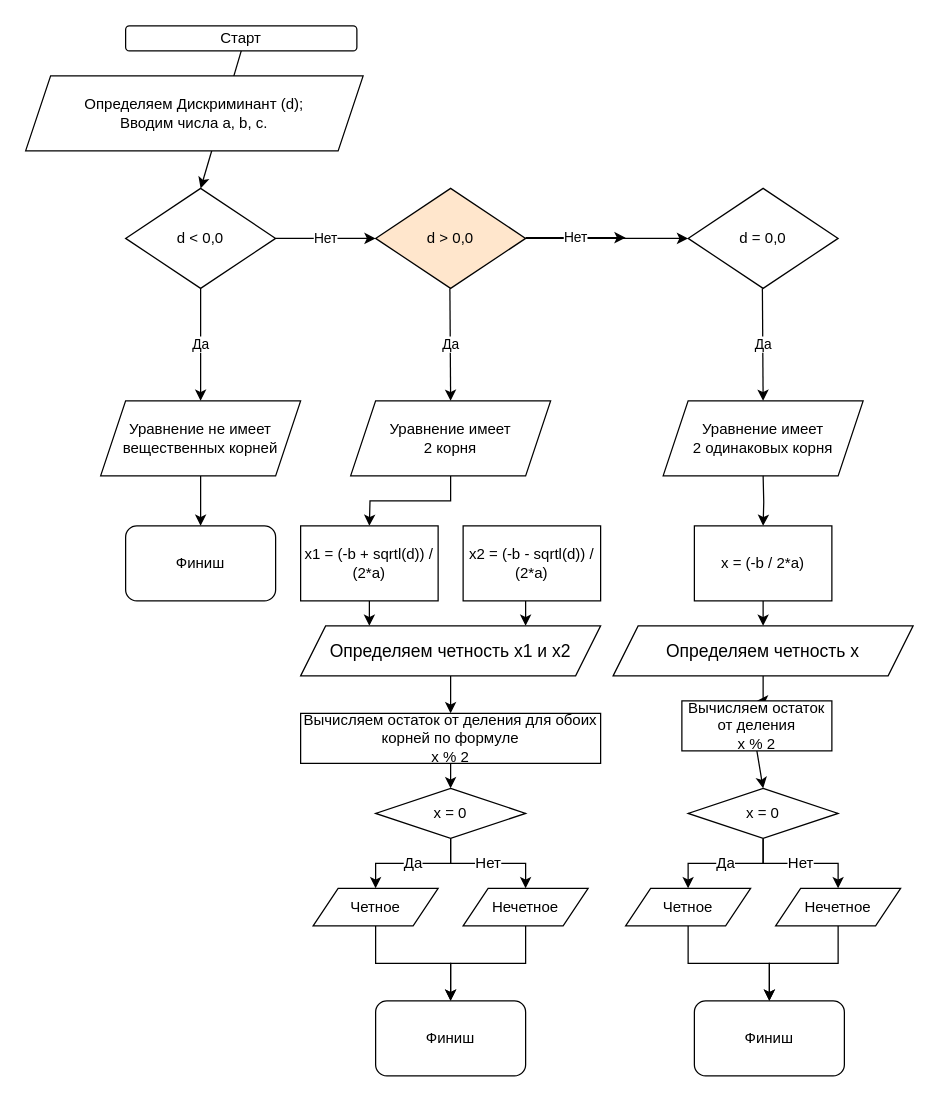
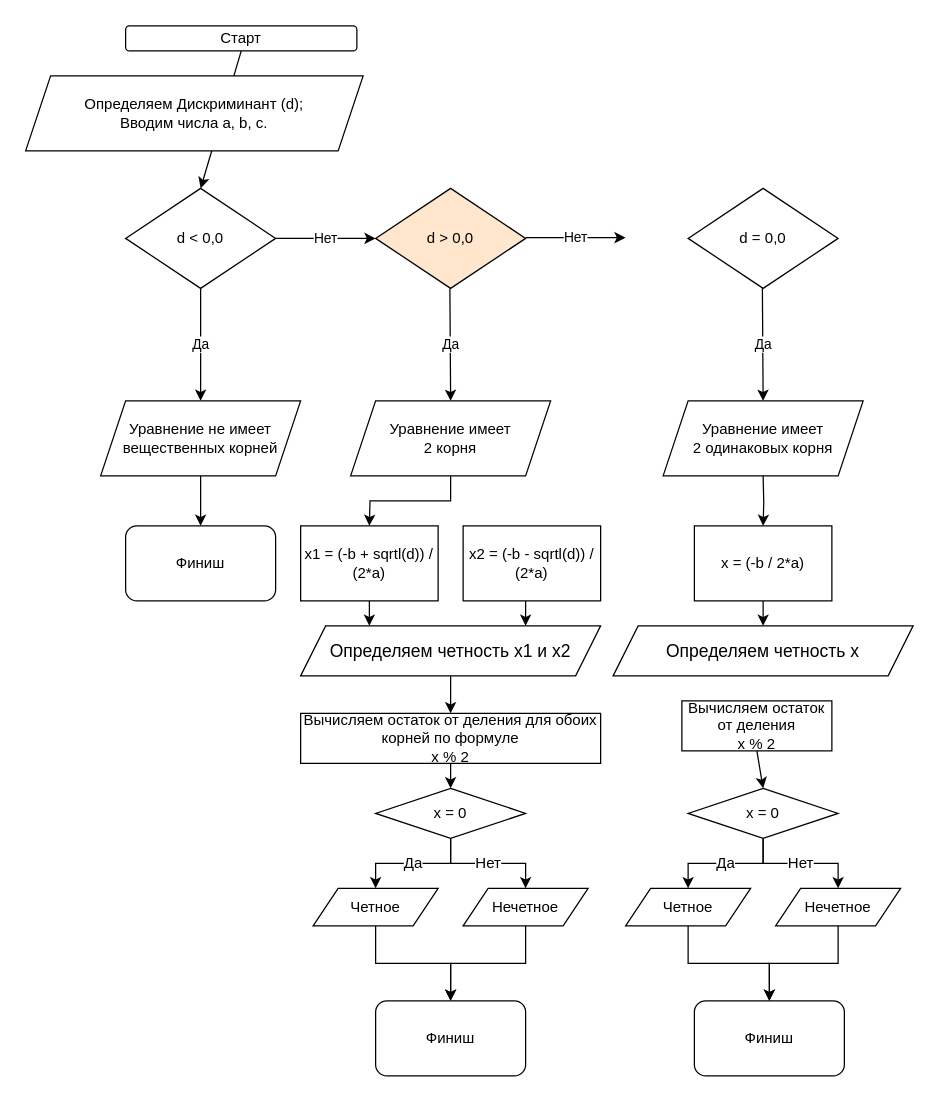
  <mxCell id="0" />
  <mxCell id="1" parent="0" />
  <mxCell id="2" value="&lt;font style=&quot;vertical-align: inherit&quot;&gt;&lt;font style=&quot;vertical-align: inherit&quot;&gt;Старт&lt;/font&gt;&lt;/font&gt;" style="rounded=1;whiteSpace=wrap;html=1;" vertex="1" parent="1"><mxGeometry x="100" y="20" width="185" height="20" as="geometry" /></mxCell>
  <mxCell id="3" value="&lt;font style=&quot;vertical-align: inherit&quot;&gt;&lt;font style=&quot;vertical-align: inherit&quot;&gt;Финиш&lt;/font&gt;&lt;/font&gt;" style="rounded=1;whiteSpace=wrap;html=1;" vertex="1" parent="1"><mxGeometry x="300" y="800" width="120" height="60" as="geometry" /></mxCell>
  <mxCell id="4" value="&lt;font style=&quot;vertical-align: inherit&quot;&gt;&lt;font style=&quot;vertical-align: inherit&quot;&gt;d &amp;lt; 0,0&lt;/font&gt;&lt;/font&gt;" style="rhombus;whiteSpace=wrap;html=1;" vertex="1" parent="1"><mxGeometry x="100" y="150" width="120" height="80" as="geometry" /></mxCell>
- <mxCell id="5" value="" style="edgeStyle=orthogonalEdgeStyle;rounded=0;orthogonalLoop=1;jettySize=auto;html=1;" edge="1" parent="1" source="6" target="7"><mxGeometry relative="1" as="geometry" /></mxCell>
  <mxCell id="6" value="&lt;font style=&quot;vertical-align: inherit&quot;&gt;&lt;font style=&quot;vertical-align: inherit&quot;&gt;d &amp;gt; 0,0&lt;/font&gt;&lt;/font&gt;" style="rhombus;whiteSpace=wrap;html=1;fillColor=#ffe6cc;" vertex="1" parent="1"><mxGeometry x="300" y="150" width="120" height="80" as="geometry" /></mxCell>
  <mxCell id="7" value="&lt;font style=&quot;vertical-align: inherit&quot;&gt;&lt;font style=&quot;vertical-align: inherit&quot;&gt;d = 0,0&lt;/font&gt;&lt;/font&gt;" style="rhombus;whiteSpace=wrap;html=1;" vertex="1" parent="1"><mxGeometry x="550" y="150" width="120" height="80" as="geometry" /></mxCell>
  <mxCell id="8" value="" style="endArrow=classic;html=1;rounded=0;exitX=0.5;exitY=1;exitDx=0;exitDy=0;" edge="1" parent="1" source="2"><mxGeometry width="50" height="50" relative="1" as="geometry"><mxPoint x="390" y="170" as="sourcePoint" /><mxPoint x="160" y="150" as="targetPoint" /></mxGeometry></mxCell>
  <mxCell id="9" value="&lt;font style=&quot;vertical-align: inherit&quot;&gt;&lt;font style=&quot;vertical-align: inherit&quot;&gt;Финиш&lt;/font&gt;&lt;/font&gt;" style="rounded=1;whiteSpace=wrap;html=1;" vertex="1" parent="1"><mxGeometry x="100" y="420" width="120" height="60" as="geometry" /></mxCell>
  <mxCell id="10" value="Да" style="endArrow=classic;html=1;rounded=0;exitX=0.5;exitY=1;exitDx=0;exitDy=0;" edge="1" parent="1" source="4"><mxGeometry width="50" height="50" relative="1" as="geometry"><mxPoint x="160" y="240" as="sourcePoint" /><mxPoint x="160" y="320" as="targetPoint" /></mxGeometry></mxCell>
  <mxCell id="11" value="Нет" style="endArrow=classic;html=1;rounded=0;" edge="1" parent="1"><mxGeometry width="50" height="50" relative="1" as="geometry"><mxPoint x="220" y="190" as="sourcePoint" /><mxPoint x="300" y="190" as="targetPoint" /></mxGeometry></mxCell>
  <mxCell id="12" value="Нет" style="endArrow=classic;html=1;rounded=0;" edge="1" parent="1"><mxGeometry width="50" height="50" relative="1" as="geometry"><mxPoint x="420" y="189.41" as="sourcePoint" /><mxPoint x="500" y="189.41" as="targetPoint" /></mxGeometry></mxCell>
  <mxCell id="13" value="Да" style="endArrow=classic;html=1;rounded=0;entryX=0.5;entryY=0;entryDx=0;entryDy=0;exitX=0.5;exitY=1;exitDx=0;exitDy=0;" edge="1" parent="1" target="19"><mxGeometry width="50" height="50" relative="1" as="geometry"><mxPoint x="359.41" y="230" as="sourcePoint" /><mxPoint x="359.41" y="300" as="targetPoint" /></mxGeometry></mxCell>
  <mxCell id="14" value="Да" style="endArrow=classic;html=1;rounded=0;entryX=0.5;entryY=0;entryDx=0;entryDy=0;exitX=0.5;exitY=1;exitDx=0;exitDy=0;" edge="1" parent="1" target="17"><mxGeometry width="50" height="50" relative="1" as="geometry"><mxPoint x="609.41" y="230" as="sourcePoint" /><mxPoint x="609.41" y="300" as="targetPoint" /></mxGeometry></mxCell>
  <mxCell id="15" value="" style="edgeStyle=orthogonalEdgeStyle;rounded=0;orthogonalLoop=1;jettySize=auto;html=1;" edge="1" parent="1" source="16" target="9"><mxGeometry relative="1" as="geometry" /></mxCell>
  <mxCell id="16" value="Уравнение не имеет вещественных корней" style="shape=parallelogram;perimeter=parallelogramPerimeter;whiteSpace=wrap;html=1;fixedSize=1;strokeWidth=1;" vertex="1" parent="1"><mxGeometry x="80" y="320" width="160" height="60" as="geometry" /></mxCell>
  <mxCell id="17" value="Уравнение имеет &lt;br&gt;2 одинаковых корня" style="shape=parallelogram;perimeter=parallelogramPerimeter;whiteSpace=wrap;html=1;fixedSize=1;strokeWidth=1;" vertex="1" parent="1"><mxGeometry x="530" y="320" width="160" height="60" as="geometry" /></mxCell>
  <mxCell id="18" value="" style="edgeStyle=orthogonalEdgeStyle;rounded=0;orthogonalLoop=1;jettySize=auto;html=1;entryX=0.5;entryY=0;entryDx=0;entryDy=0;" edge="1" parent="1" source="19"><mxGeometry relative="1" as="geometry"><mxPoint x="295" y="420" as="targetPoint" /></mxGeometry></mxCell>
  <mxCell id="19" value="Уравнение имеет &lt;br&gt;2 корня" style="shape=parallelogram;perimeter=parallelogramPerimeter;whiteSpace=wrap;html=1;fixedSize=1;strokeWidth=1;" vertex="1" parent="1"><mxGeometry x="280" y="320" width="160" height="60" as="geometry" /></mxCell>
  <mxCell id="20" value="x2 = (-b - sqrtl(d)) / (2*a)" style="rounded=0;whiteSpace=wrap;html=1;strokeWidth=1;" vertex="1" parent="1"><mxGeometry x="370" y="420" width="110" height="60" as="geometry" /></mxCell>
  <mxCell id="21" value="x1 = (-b + sqrtl(d)) / (2*a)" style="rounded=0;whiteSpace=wrap;html=1;strokeWidth=1;" vertex="1" parent="1"><mxGeometry x="240" y="420" width="110" height="60" as="geometry" /></mxCell>
  <mxCell id="22" value="Да" style="edgeStyle=orthogonalEdgeStyle;rounded=0;orthogonalLoop=1;jettySize=auto;html=1;fontSize=12;" edge="1" parent="1" source="23" target="29"><mxGeometry relative="1" as="geometry" /></mxCell>
  <mxCell id="23" value="&lt;font style=&quot;font-size: 12px&quot;&gt;x = 0&lt;/font&gt;" style="rhombus;whiteSpace=wrap;html=1;" vertex="1" parent="1"><mxGeometry x="300" y="630" width="120" height="40" as="geometry" /></mxCell>
  <mxCell id="24" value="Определяем Дискриминант (d);&lt;br&gt;Вводим числа a, b, c." style="shape=parallelogram;perimeter=parallelogramPerimeter;whiteSpace=wrap;html=1;fixedSize=1;strokeWidth=1;" vertex="1" parent="1"><mxGeometry x="20" y="60" width="270" height="60" as="geometry" /></mxCell>
  <mxCell id="25" value="&lt;font style=&quot;font-size: 14px&quot;&gt;Определяем четность x1 и x2&lt;br&gt;&lt;/font&gt;" style="shape=parallelogram;perimeter=parallelogramPerimeter;whiteSpace=wrap;html=1;fixedSize=1;strokeWidth=1;" vertex="1" parent="1"><mxGeometry x="240" y="500" width="240" height="40" as="geometry" /></mxCell>
  <mxCell id="26" value="" style="edgeStyle=orthogonalEdgeStyle;rounded=0;orthogonalLoop=1;jettySize=auto;html=1;" edge="1" parent="1"><mxGeometry relative="1" as="geometry"><mxPoint x="295" y="480" as="sourcePoint" /><mxPoint x="295" y="500" as="targetPoint" /></mxGeometry></mxCell>
  <mxCell id="27" value="" style="edgeStyle=orthogonalEdgeStyle;rounded=0;orthogonalLoop=1;jettySize=auto;html=1;" edge="1" parent="1"><mxGeometry relative="1" as="geometry"><mxPoint x="420" y="480" as="sourcePoint" /><mxPoint x="420" y="500" as="targetPoint" /></mxGeometry></mxCell>
  <mxCell id="28" value="" style="edgeStyle=orthogonalEdgeStyle;rounded=0;orthogonalLoop=1;jettySize=auto;html=1;fontSize=12;" edge="1" parent="1" source="29" target="3"><mxGeometry relative="1" as="geometry" /></mxCell>
  <mxCell id="29" value="Четное" style="shape=parallelogram;perimeter=parallelogramPerimeter;whiteSpace=wrap;html=1;fixedSize=1;strokeWidth=1;" vertex="1" parent="1"><mxGeometry x="250" y="710" width="100" height="30" as="geometry" /></mxCell>
  <mxCell id="30" value="" style="endArrow=classic;html=1;rounded=0;fontSize=12;exitX=0.5;exitY=1;exitDx=0;exitDy=0;" edge="1" parent="1" source="25"><mxGeometry width="50" height="50" relative="1" as="geometry"><mxPoint x="350" y="580" as="sourcePoint" /><mxPoint x="360" y="570" as="targetPoint" /></mxGeometry></mxCell>
  <mxCell id="31" value="" style="edgeStyle=orthogonalEdgeStyle;rounded=0;orthogonalLoop=1;jettySize=auto;html=1;fontSize=12;" edge="1" parent="1" source="32" target="3"><mxGeometry relative="1" as="geometry" /></mxCell>
  <mxCell id="32" value="Нечетное" style="shape=parallelogram;perimeter=parallelogramPerimeter;whiteSpace=wrap;html=1;fixedSize=1;strokeWidth=1;" vertex="1" parent="1"><mxGeometry x="370" y="710" width="100" height="30" as="geometry" /></mxCell>
  <mxCell id="33" value="Нет" style="edgeStyle=orthogonalEdgeStyle;rounded=0;orthogonalLoop=1;jettySize=auto;html=1;fontSize=12;exitX=0.5;exitY=1;exitDx=0;exitDy=0;" edge="1" parent="1" source="23" target="32"><mxGeometry relative="1" as="geometry"><mxPoint x="370" y="680" as="sourcePoint" /><mxPoint x="310" y="720" as="targetPoint" /></mxGeometry></mxCell>
  <mxCell id="34" value="" style="edgeStyle=orthogonalEdgeStyle;rounded=0;orthogonalLoop=1;jettySize=auto;html=1;exitX=0.5;exitY=1;exitDx=0;exitDy=0;entryX=0.5;entryY=0;entryDx=0;entryDy=0;" edge="1" parent="1" target="35"><mxGeometry relative="1" as="geometry"><mxPoint x="610" y="380" as="sourcePoint" /><mxPoint x="680" y="400" as="targetPoint" /></mxGeometry></mxCell>
  <mxCell id="35" value="x = (-b / 2*a)" style="rounded=0;whiteSpace=wrap;html=1;strokeWidth=1;" vertex="1" parent="1"><mxGeometry x="555" y="420" width="110" height="60" as="geometry" /></mxCell>
  <mxCell id="36" value="Да" style="edgeStyle=orthogonalEdgeStyle;rounded=0;orthogonalLoop=1;jettySize=auto;html=1;fontSize=12;" edge="1" parent="1" source="37" target="42"><mxGeometry relative="1" as="geometry" /></mxCell>
  <mxCell id="37" value="&lt;font style=&quot;font-size: 12px&quot;&gt;x = 0&lt;/font&gt;" style="rhombus;whiteSpace=wrap;html=1;" vertex="1" parent="1"><mxGeometry x="550" y="630" width="120" height="40" as="geometry" /></mxCell>
- <mxCell id="38" value="" style="edgeStyle=orthogonalEdgeStyle;rounded=0;orthogonalLoop=1;jettySize=auto;html=1;fontSize=12;" edge="1" parent="1" source="39" target="49"><mxGeometry relative="1" as="geometry" /></mxCell>
  <mxCell id="39" value="&lt;font style=&quot;font-size: 14px&quot;&gt;Определяем четность x&lt;br&gt;&lt;/font&gt;" style="shape=parallelogram;perimeter=parallelogramPerimeter;whiteSpace=wrap;html=1;fixedSize=1;strokeWidth=1;" vertex="1" parent="1"><mxGeometry x="490" y="500" width="240" height="40" as="geometry" /></mxCell>
  <mxCell id="40" value="" style="edgeStyle=orthogonalEdgeStyle;rounded=0;orthogonalLoop=1;jettySize=auto;html=1;exitX=0.5;exitY=1;exitDx=0;exitDy=0;entryX=0.5;entryY=0;entryDx=0;entryDy=0;" edge="1" parent="1" target="39"><mxGeometry relative="1" as="geometry"><mxPoint x="610" y="480" as="sourcePoint" /><mxPoint x="670" y="500" as="targetPoint" /><Array as="points"><mxPoint x="610" y="490" /><mxPoint x="610" y="490" /></Array></mxGeometry></mxCell>
  <mxCell id="41" value="" style="edgeStyle=orthogonalEdgeStyle;rounded=0;orthogonalLoop=1;jettySize=auto;html=1;fontSize=12;" edge="1" parent="1" source="42" target="50"><mxGeometry relative="1" as="geometry" /></mxCell>
  <mxCell id="42" value="Четное" style="shape=parallelogram;perimeter=parallelogramPerimeter;whiteSpace=wrap;html=1;fixedSize=1;strokeWidth=1;" vertex="1" parent="1"><mxGeometry x="500" y="710" width="100" height="30" as="geometry" /></mxCell>
  <mxCell id="43" value="" style="endArrow=classic;html=1;rounded=0;fontSize=12;exitX=0.5;exitY=1;exitDx=0;exitDy=0;entryX=0.5;entryY=0;entryDx=0;entryDy=0;" edge="1" parent="1" source="49" target="37"><mxGeometry width="50" height="50" relative="1" as="geometry"><mxPoint x="600" y="580" as="sourcePoint" /><mxPoint x="650" y="530" as="targetPoint" /></mxGeometry></mxCell>
  <mxCell id="44" value="" style="edgeStyle=orthogonalEdgeStyle;rounded=0;orthogonalLoop=1;jettySize=auto;html=1;fontSize=12;" edge="1" parent="1" source="45" target="50"><mxGeometry relative="1" as="geometry" /></mxCell>
  <mxCell id="45" value="Нечетное" style="shape=parallelogram;perimeter=parallelogramPerimeter;whiteSpace=wrap;html=1;fixedSize=1;strokeWidth=1;" vertex="1" parent="1"><mxGeometry x="620" y="710" width="100" height="30" as="geometry" /></mxCell>
  <mxCell id="46" value="Нет" style="edgeStyle=orthogonalEdgeStyle;rounded=0;orthogonalLoop=1;jettySize=auto;html=1;fontSize=12;exitX=0.5;exitY=1;exitDx=0;exitDy=0;" edge="1" parent="1" source="37" target="45"><mxGeometry relative="1" as="geometry"><mxPoint x="620" y="680" as="sourcePoint" /><mxPoint x="560" y="720" as="targetPoint" /></mxGeometry></mxCell>
  <mxCell id="47" value="Вычисляем остаток от деления для обоих корней по формуле&lt;br&gt;x % 2" style="rounded=0;whiteSpace=wrap;html=1;fontSize=12;strokeWidth=1;" vertex="1" parent="1"><mxGeometry x="240" y="570" width="240" height="40" as="geometry" /></mxCell>
  <mxCell id="48" value="" style="endArrow=classic;html=1;rounded=0;fontSize=12;exitX=0.5;exitY=1;exitDx=0;exitDy=0;entryX=0.5;entryY=0;entryDx=0;entryDy=0;" edge="1" parent="1" source="47" target="23"><mxGeometry width="50" height="50" relative="1" as="geometry"><mxPoint x="370" y="550" as="sourcePoint" /><mxPoint x="370" y="580" as="targetPoint" /></mxGeometry></mxCell>
  <mxCell id="49" value="Вычисляем остаток от деления&lt;br&gt;x % 2" style="rounded=0;whiteSpace=wrap;html=1;fontSize=12;strokeWidth=1;" vertex="1" parent="1"><mxGeometry x="545" y="560" width="120" height="40" as="geometry" /></mxCell>
  <mxCell id="50" value="&lt;font style=&quot;vertical-align: inherit&quot;&gt;&lt;font style=&quot;vertical-align: inherit&quot;&gt;Финиш&lt;/font&gt;&lt;/font&gt;" style="rounded=1;whiteSpace=wrap;html=1;" vertex="1" parent="1"><mxGeometry x="555" y="800" width="120" height="60" as="geometry" /></mxCell>
